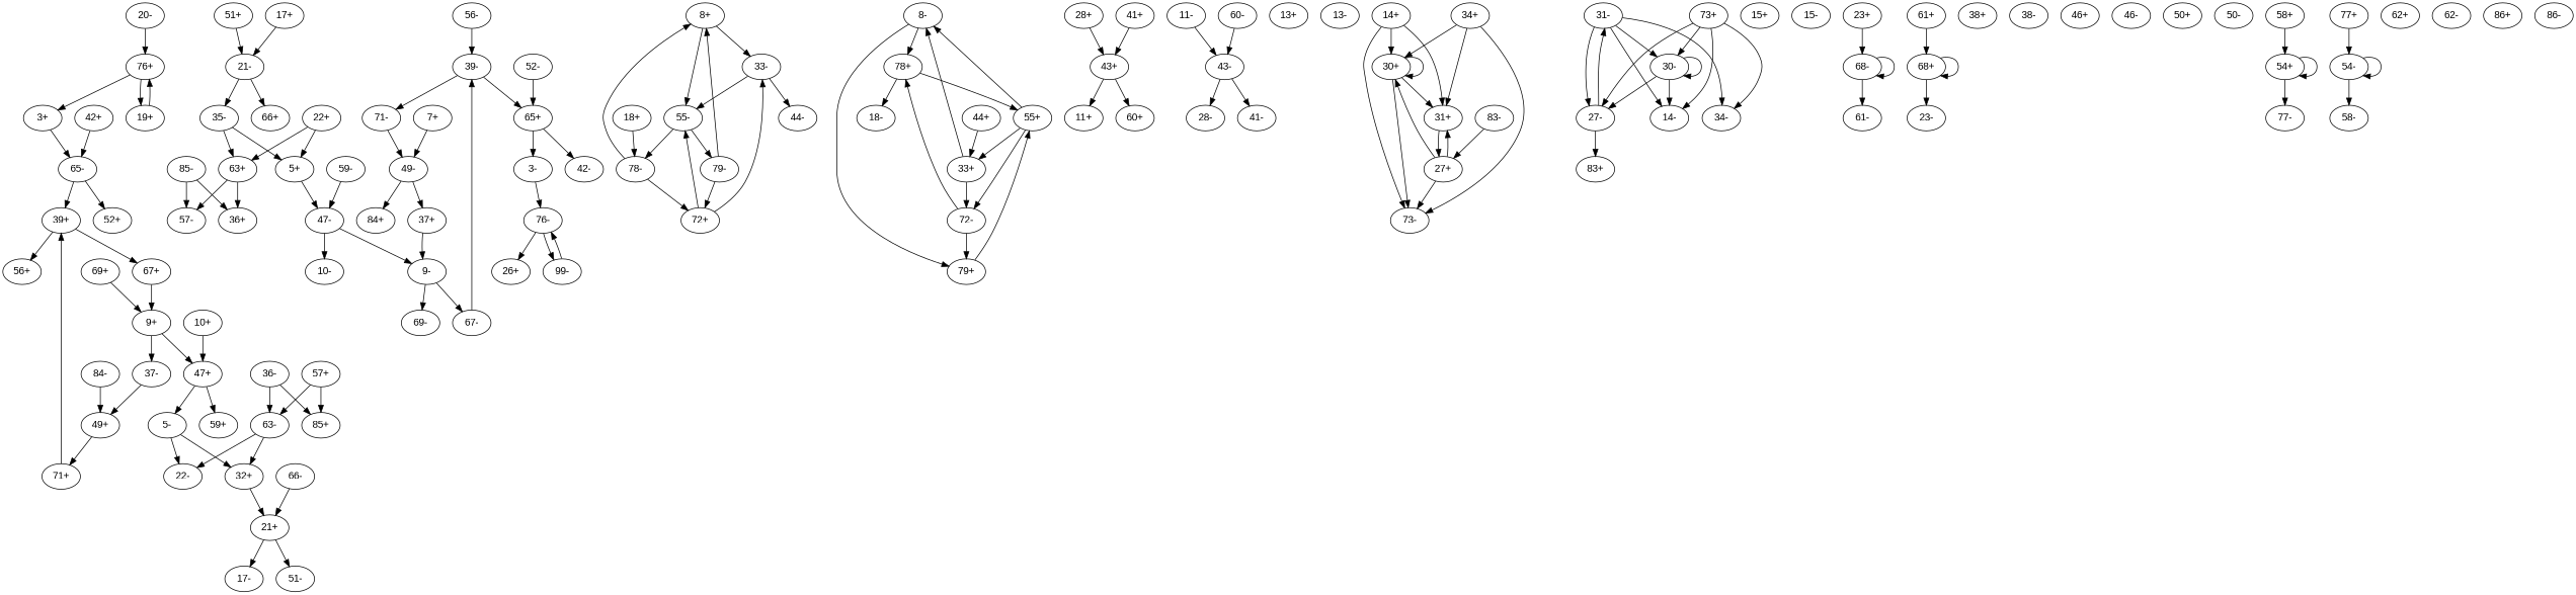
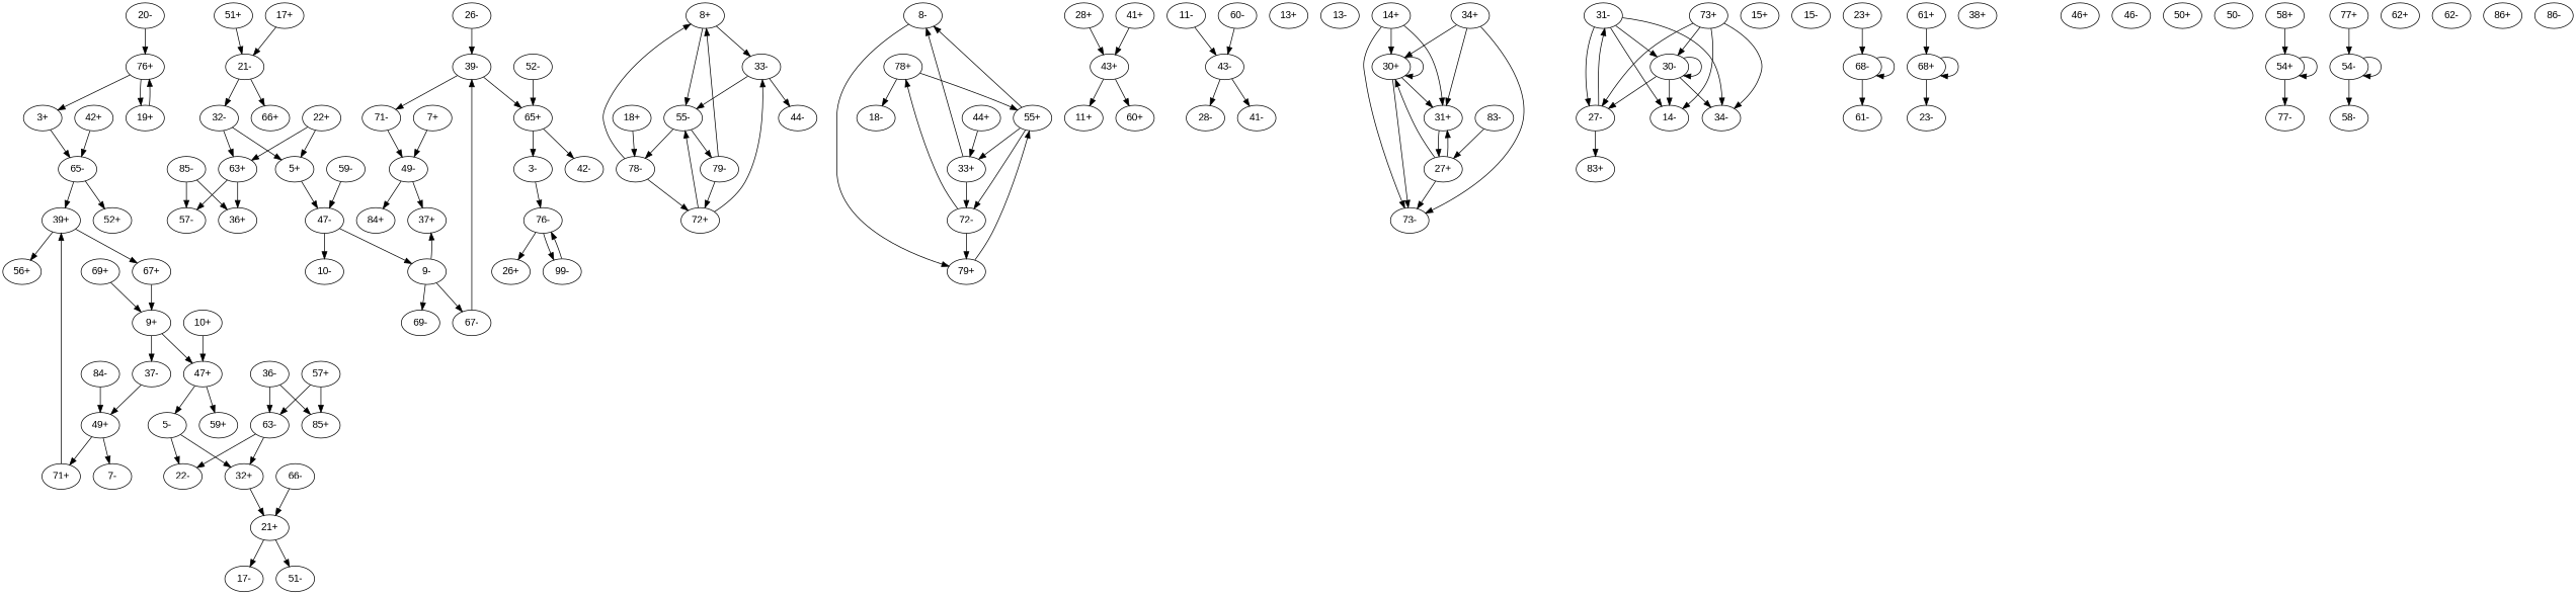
  digraph {
    fontname="Liberation Sans"
    k=48
    node [C=485841 fontname="Liberation Sans" l=48]
    edge [d=-47 fontname="Liberation Sans"]
    "3+" [l=5376]
    "65-" [C=2088 l=67]
    "39+" [C=4094 l=59]
    "52+" [C=16750 l=417]
    "3-" [l=5376]
    "76-" [C=1373 l=54]
    n7 [C=82277 l=893 label="99-"]
    n8 [C=1351219 l=12201 label="26+"]
    "5+" [C=6306 l=124]
    "47-" [C=200 l=49]
    "9-" [C=154]
    "10-" [C=4604 l=144]
    "5-" [C=6306 l=124]
    "22-" [C=1131776 l=11669]
    "32+" [C=275287 l=3065]
    "21+" [C=300 l=49]
    "7+" [C=327981 l=3602]
    "49-" [C=3442 l=61]
    "37+" [C=5258 l=130]
    "84+" [C=1021233 l=9811]
+   "7-" [C=327981 l=3602]
    "8+" [C=2218 l=52]
    "33-" [C=5123 l=70]
    "55-" [C=11532 l=69]
    "44-" [C=434585 l=3913]
    "78-" [C=925 l=49]
    "79-" [C=5402 l=95]
    "8-" [C=2218 l=52]
    "78+" [C=925 l=49]
    "79+" [C=5402 l=95]
    "18-" [C=240150 l=2206]
    "55+" [C=11532 l=69]
    "9+" [C=154]
    "37-" [C=5258 l=130]
    "47+" [C=200 l=49]
    "49+" [C=3442 l=61]
    "59+" [C=1237494 l=11508]
    "67-" [C=530425 l=5063]
    "69-" [C=1039066 l=10204]
    "39-" [C=4094 l=59]
    "10+" [C=4604 l=144]
    "11+" [C=611916 l=6491]
    "11-" [C=611916 l=6491]
    "43-" [C=563 l=50]
    "28-" [C=142681 l=1597]
    "41-" [C=11423 l=215]
    "13+" [C=1023627 l=10648]
    "13-" [C=1023627 l=10648]
    "14+" [C=16]
    "30+" [C=7874]
    "31+" [C=805 l=94]
    "73-" [C=14]
    "27+" [C=35]
    "14-" [C=16]
    "15+" [C=599587 l=5930]
    "15-" [C=599587 l=5930]
    "17+" [C=991226 l=9404]
    "21-" [C=300 l=49]
-   "32-" [C=275287 l=3065 label="35-"]
+   "32-" [C=275287 l=3065]
    "66+" [C=421128 l=4375]
    "17-" [C=991226 l=9404]
    "18+" [C=240150 l=2206]
    "72+" [C=6170 l=95]
    "19+" [C=82277 l=893]
    "76+" [C=1373 l=54]
    "20-" [C=1351219 l=12201]
    "51-" [C=950549 l=9644]
    "63+" [C=822244 l=8207]
    "22+" [C=1131776 l=11669]
    "36+" [C=1315304 l=12335]
    "57-" [C=12512 l=346]
    "23+" [C=766424 l=7665]
    "68-" [C=10057 l=78]
    "61-" [C=83405 l=1086]
    "23-" [C=766424 l=7665]
    "27-" [C=35]
    "31-" [C=805 l=94]
    "83+" [C=1487985 l=15015]
    "30-" [C=7874]
    "34-" [C=23 l=49]
    "28+" [C=142681 l=1597]
    "43+" [C=563 l=50]
    "60+" [C=72448 l=720]
    "33+" [C=5123 l=70]
    "72-" [C=6170 l=95]
    "34+" [C=23 l=49]
    "36-" [C=1315304 l=12335]
    "63-" [C=822244 l=8207]
    "85+" [C=365113 l=3483]
    "71+" [C=65350 l=789]
    "38+" [C=440430 l=4516]
-   "38-" [C=440430 l=4516]
    "56+" [C=141042 l=1550]
    "67+" [C=530425 l=5063]
    "65+" [C=2088 l=67]
    "71-" [C=65350 l=789]
    "42-" [C=3161 l=146]
    "41+" [C=11423 l=215]
    "42+" [C=3161 l=146]
    "44+" [C=434585 l=3913]
    "46+" [C=268203 l=2710]
    "46-" [C=268203 l=2710]
    "50+" [C=532820 l=5010]
    "50-" [C=532820 l=5010]
    "51+" [C=950549 l=9644]
    "52-" [C=16750 l=417]
    "54+" [C=600 l=50]
    "77-" [C=460259 l=4167]
    "54-" [C=600 l=50]
    "58-" [C=349334 l=3825]
-   "56-" [C=141042 l=1550]
+   "56-" [C=141042 l=1550 label="26-"]
    "57+" [C=12512 l=346]
    "58+" [C=349334 l=3825]
    "59-" [C=1237494 l=11508]
    "60-" [C=72448 l=720]
    "61+" [C=83405 l=1086]
    "68+" [C=10057 l=78]
    "62+" [C=464490 l=4818]
    "62-" [C=464490 l=4818]
    "66-" [C=421128 l=4375]
    "69+" [C=1039066 l=10204]
    "73+" [C=14]
    "77+" [C=460259 l=4167]
    "83-" [C=1487985 l=15015]
    "84-" [C=1021233 l=9811]
    "85-" [C=365113 l=3483]
    "86+" [C=722908 l=7953]
    "86-" [C=722908 l=7953]
    "3+" -> "65-"
    "65-" -> "39+" [d=-14]
    "65-" -> "52+"
    "39+" -> "56+"
    "39+" -> "67+"
    "3-" -> "76-"
    "76-" -> n7
    "76-" -> n8
    n7 -> "76-"
    "5+" -> "47-"
    "47-" -> "9-" [d=-46]
    "47-" -> "10-"
    "9-" -> "67-"
    "9-" -> "69-"
    "5-" -> "22-"
    "5-" -> "32+"
    "32+" -> "21+"
    "21+" -> "17-"
    "21+" -> "51-"
    "7+" -> "49-"
    "49-" -> "37+"
    "49-" -> "84+"
-   "37+" -> "9-"
+   "9-" -> "37+"
    "8+" -> "33-"
    "8+" -> "55-" [d=-36]
    "33-" -> "55-" [d=-16]
    "33-" -> "44-"
    "55-" -> "78-" [d=-44]
    "55-" -> "79-"
    "78-" -> "8+"
    "78-" -> "72+"
    "79-" -> "8+"
    "79-" -> "72+"
-   "8-" -> "78+"
    "8-" -> "79+"
    "78+" -> "18-"
    "78+" -> "55+" [d=-44]
    "79+" -> "55+"
    "55+" -> "8-" [d=-36]
    "55+" -> "33+" [d=-16]
    "55+" -> "72-" [d=-36]
    "9+" -> "37-"
    "9+" -> "47+" [d=-46]
    "37-" -> "49+"
    "47+" -> "5-"
    "47+" -> "59+"
+   "49+" -> "7-"
    "49+" -> "71+"
    "67-" -> "39-"
    "39-" -> "65+" [d=-14]
    "39-" -> "71-"
    "10+" -> "47+"
    "11-" -> "43-"
    "43-" -> "28-"
    "43-" -> "41-"
    "14+" -> "30+"
    "14+" -> "31+"
    "14+" -> "73-"
    "30+" -> "30+"
    "30+" -> "31+"
    "30+" -> "73-"
    "31+" -> "27+"
    "27+" -> "30+"
    "27+" -> "31+"
    "27+" -> "73-"
    "17+" -> "21-"
    "21-" -> "32-"
    "21-" -> "66+"
    "32-" -> "5+"
    "32-" -> "63+"
    "18+" -> "78-"
    "72+" -> "33-"
    "72+" -> "55-" [d=-36]
    "19+" -> "76+"
    "76+" -> "3+"
    "76+" -> "19+"
    "20-" -> "76+"
    "63+" -> "36+"
    "63+" -> "57-"
    "22+" -> "5+"
    "22+" -> "63+"
    "23+" -> "68-"
    "68-" -> "68-" [d=-26]
    "68-" -> "61-"
    "27-" -> "31-"
    "27-" -> "83+"
    "31-" -> "14-"
    "31-" -> "27-"
    "31-" -> "30-"
    "31-" -> "34-"
    "30-" -> "14-"
    "30-" -> "27-"
    "30-" -> "30-"
+   "30-" -> "34-"
    "28+" -> "43+"
    "43+" -> "11+"
    "43+" -> "60+"
    "33+" -> "8-"
    "33+" -> "72-"
    "72-" -> "78+"
    "72-" -> "79+"
    "34+" -> "30+"
    "34+" -> "31+"
    "34+" -> "73-"
    "36-" -> "63-"
    "36-" -> "85+"
    "63-" -> "22-"
    "63-" -> "32+"
    "71+" -> "39+"
    "67+" -> "9+"
    "65+" -> "3-"
    "65+" -> "42-"
    "71-" -> "49-"
    "41+" -> "43+"
    "42+" -> "65-"
    "44+" -> "33+"
    "51+" -> "21-"
    "52-" -> "65+"
    "54+" -> "54+" [d=-46]
    "54+" -> "77-"
    "54-" -> "54-" [d=-46]
    "54-" -> "58-"
    "56-" -> "39-"
    "57+" -> "63-"
    "57+" -> "85+"
    "58+" -> "54+"
    "59-" -> "47-"
    "60-" -> "43-"
    "61+" -> "68+"
    "68+" -> "23-"
    "68+" -> "68+" [d=-26]
    "66-" -> "21+"
    "69+" -> "9+"
    "73+" -> "14-"
    "73+" -> "27-"
    "73+" -> "30-"
    "73+" -> "34-"
    "77+" -> "54-"
    "83-" -> "27+"
    "84-" -> "49+"
    "85-" -> "36+"
    "85-" -> "57-"
  }
